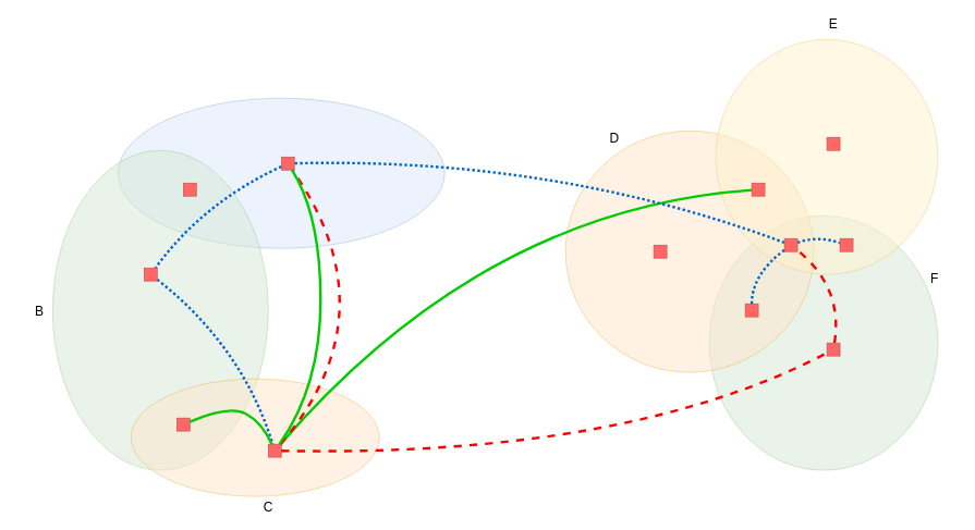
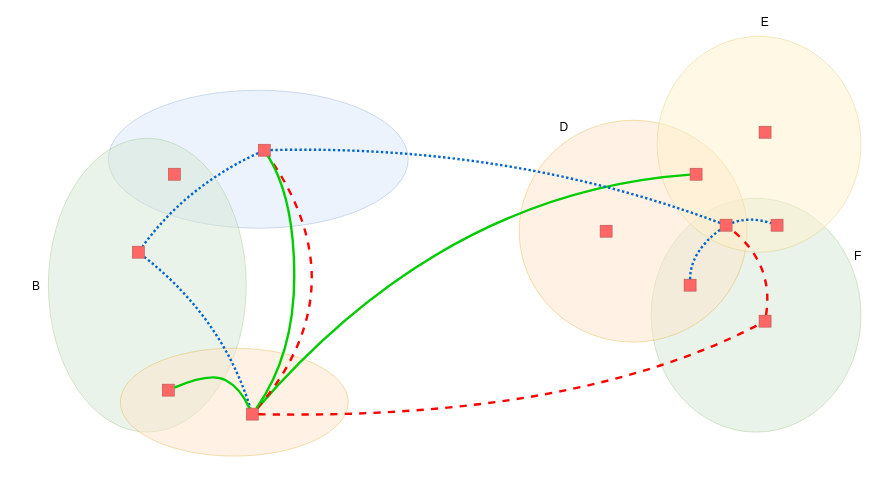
  <mxCell id="0" style=";html=1;" />
  <mxCell id="1" style=";html=1;" parent="0" />
  <mxCell id="2" value="" style="ellipse;whiteSpace=wrap;html=1;rounded=0;shadow=0;strokeWidth=1;fillColor=#dae8fc;fontSize=24;align=right;strokeColor=#6c8ebf;opacity=50;" parent="1" vertex="1"><mxGeometry x="180" y="150" width="500" height="230" as="geometry" /></mxCell>
  <mxCell id="3" value="" style="ellipse;whiteSpace=wrap;html=1;rounded=0;shadow=0;strokeWidth=1;fillColor=#d5e8d4;fontSize=24;align=right;strokeColor=#82b366;opacity=50;" parent="1" vertex="1"><mxGeometry x="80" y="230" width="330" height="490" as="geometry" /></mxCell>
  <mxCell id="4" value="" style="ellipse;whiteSpace=wrap;html=1;rounded=0;shadow=0;strokeWidth=1;fillColor=#ffe6cc;fontSize=24;align=right;strokeColor=#d79b00;opacity=50;" parent="1" vertex="1"><mxGeometry x="200" y="580" width="380" height="180" as="geometry" /></mxCell>
  <mxCell id="5" value="" style="ellipse;whiteSpace=wrap;html=1;rounded=0;shadow=0;strokeWidth=1;fillColor=#d5e8d4;fontSize=24;align=right;strokeColor=#82b366;opacity=50;" parent="1" vertex="1"><mxGeometry x="1085" y="330" width="350" height="390" as="geometry" /></mxCell>
  <mxCell id="6" value="" style="ellipse;whiteSpace=wrap;html=1;rounded=0;shadow=0;strokeWidth=1;fillColor=#ffe6cc;fontSize=24;align=right;strokeColor=#d79b00;opacity=50;" parent="1" vertex="1"><mxGeometry x="865" y="200" width="380" height="370" as="geometry" /></mxCell>
  <mxCell id="7" value="" style="ellipse;whiteSpace=wrap;html=1;rounded=0;shadow=0;strokeWidth=1;fillColor=#fff2cc;fontSize=24;align=right;strokeColor=#d6b656;opacity=50;" parent="1" vertex="1"><mxGeometry x="1095" y="60" width="340" height="360" as="geometry" /></mxCell>
  <mxCell id="8" style="edgeStyle=none;curved=1;html=1;endArrow=none;endFill=0;strokeColor=#0066CC;strokeWidth=4;fontSize=24;dashed=1;dashPattern=1 1;" parent="1" source="9" target="12" edge="1"><mxGeometry relative="1" as="geometry"><Array as="points"><mxPoint x="310" y="310" /></Array></mxGeometry></mxCell>
  <mxCell id="9" value="" style="whiteSpace=wrap;html=1;rounded=0;shadow=0;strokeWidth=1;fillColor=#FF6666;fontSize=24;align=right;strokeColor=#b85450;" parent="1" vertex="1"><mxGeometry x="430" y="240" width="20" height="20" as="geometry" /></mxCell>
  <mxCell id="10" value="" style="whiteSpace=wrap;html=1;rounded=0;shadow=0;strokeWidth=1;fillColor=#FF6666;fontSize=24;align=right;strokeColor=#b85450;" parent="1" vertex="1"><mxGeometry x="280" y="280" width="20" height="20" as="geometry" /></mxCell>
  <mxCell id="11" style="edgeStyle=none;curved=1;html=1;endArrow=none;endFill=0;strokeColor=#0066CC;strokeWidth=4;fontSize=24;dashed=1;dashPattern=1 1;" parent="1" source="12" target="15" edge="1"><mxGeometry relative="1" as="geometry"><Array as="points"><mxPoint x="370" y="530" /></Array></mxGeometry></mxCell>
  <mxCell id="12" value="" style="whiteSpace=wrap;html=1;rounded=0;shadow=0;strokeWidth=1;fillColor=#FF6666;fontSize=24;align=right;strokeColor=#b85450;" parent="1" vertex="1"><mxGeometry x="220" y="410" width="20" height="20" as="geometry" /></mxCell>
  <mxCell id="13" value="" style="whiteSpace=wrap;html=1;rounded=0;shadow=0;strokeWidth=1;fillColor=#FF6666;fontSize=24;align=right;strokeColor=#b85450;" parent="1" vertex="1"><mxGeometry x="270" y="640" width="20" height="20" as="geometry" /></mxCell>
  <mxCell id="14" style="edgeStyle=none;curved=1;html=1;endArrow=none;endFill=0;fontSize=24;strokeWidth=4;strokeColor=#00CC00;" parent="1" source="15" target="26" edge="1"><mxGeometry relative="1" as="geometry"><Array as="points"><mxPoint x="740" y="320" /></Array></mxGeometry></mxCell>
  <mxCell id="15" value="" style="whiteSpace=wrap;html=1;rounded=0;shadow=0;strokeWidth=1;fillColor=#FF6666;fontSize=24;align=right;strokeColor=#b85450;" parent="1" vertex="1"><mxGeometry x="410" y="680" width="20" height="20" as="geometry" /></mxCell>
  <mxCell id="16" style="edgeStyle=none;curved=1;html=1;endArrow=none;endFill=0;strokeColor=#FF0000;strokeWidth=4;fontSize=24;dashed=1;" parent="1" source="15" target="19" edge="1"><mxGeometry relative="1" as="geometry"><mxPoint x="1440" y="620" as="targetPoint" /><Array as="points"><mxPoint x="960" y="700" /></Array><mxPoint x="670" y="670" as="sourcePoint" /></mxGeometry></mxCell>
  <mxCell id="17" style="edgeStyle=none;curved=1;html=1;endArrow=none;endFill=0;strokeColor=#FF0000;strokeWidth=4;fontSize=24;dashed=1;" parent="1" source="15" target="9" edge="1"><mxGeometry relative="1" as="geometry"><Array as="points"><mxPoint x="600" y="480" /></Array><mxPoint x="1059.744" y="880" as="sourcePoint" /></mxGeometry></mxCell>
  <mxCell id="18" style="edgeStyle=none;curved=1;html=1;endArrow=none;endFill=0;strokeColor=#FF0000;strokeWidth=4;fontSize=24;dashed=1;" parent="1" source="19" target="24" edge="1"><mxGeometry relative="1" as="geometry"><Array as="points"><mxPoint x="1290" y="440" /></Array></mxGeometry></mxCell>
  <mxCell id="19" value="" style="whiteSpace=wrap;html=1;rounded=0;shadow=0;strokeWidth=1;fillColor=#FF6666;fontSize=24;align=right;strokeColor=#b85450;" parent="1" vertex="1"><mxGeometry x="1265" y="525" width="20" height="20" as="geometry" /></mxCell>
  <mxCell id="20" value="" style="whiteSpace=wrap;html=1;rounded=0;shadow=0;strokeWidth=1;fillColor=#FF6666;fontSize=24;align=right;strokeColor=#b85450;" parent="1" vertex="1"><mxGeometry x="1140" y="465" width="20" height="20" as="geometry" /></mxCell>
  <mxCell id="21" style="edgeStyle=none;curved=1;html=1;entryX=0.5;entryY=0;endArrow=none;endFill=0;strokeColor=#0066CC;strokeWidth=4;fontSize=24;dashed=1;dashPattern=1 1;" parent="1" source="24" target="20" edge="1"><mxGeometry relative="1" as="geometry"><Array as="points"><mxPoint x="1150" y="420" /></Array></mxGeometry></mxCell>
  <mxCell id="22" style="edgeStyle=none;curved=1;html=1;endArrow=none;endFill=0;strokeColor=#0066CC;strokeWidth=4;fontSize=24;dashed=1;dashPattern=1 1;" parent="1" source="24" target="25" edge="1"><mxGeometry relative="1" as="geometry"><Array as="points"><mxPoint x="1250" y="360" /></Array></mxGeometry></mxCell>
  <mxCell id="23" style="edgeStyle=none;curved=1;html=1;endArrow=none;endFill=0;strokeColor=#0066CC;strokeWidth=4;fontSize=24;dashed=1;dashPattern=1 1;" parent="1" source="24" target="9" edge="1"><mxGeometry relative="1" as="geometry"><mxPoint x="730" y="360" as="targetPoint" /><Array as="points"><mxPoint x="850" y="240" /></Array></mxGeometry></mxCell>
  <mxCell id="24" value="" style="whiteSpace=wrap;html=1;rounded=0;shadow=0;strokeWidth=1;fillColor=#FF6666;fontSize=24;align=right;strokeColor=#b85450;" parent="1" vertex="1"><mxGeometry x="1200" y="365" width="20" height="20" as="geometry" /></mxCell>
  <mxCell id="25" value="" style="whiteSpace=wrap;html=1;rounded=0;shadow=0;strokeWidth=1;fillColor=#FF6666;fontSize=24;align=right;strokeColor=#b85450;" parent="1" vertex="1"><mxGeometry x="1285" y="365" width="20" height="20" as="geometry" /></mxCell>
  <mxCell id="26" value="" style="whiteSpace=wrap;html=1;rounded=0;shadow=0;strokeWidth=1;fillColor=#FF6666;fontSize=24;align=right;strokeColor=#b85450;" parent="1" vertex="1"><mxGeometry x="1150" y="280" width="20" height="20" as="geometry" /></mxCell>
  <mxCell id="27" value="" style="whiteSpace=wrap;html=1;rounded=0;shadow=0;strokeWidth=1;fillColor=#FF6666;fontSize=24;align=right;strokeColor=#b85450;" parent="1" vertex="1"><mxGeometry x="1265" y="210" width="20" height="20" as="geometry" /></mxCell>
  <mxCell id="28" value="" style="whiteSpace=wrap;html=1;rounded=0;shadow=0;strokeWidth=1;fillColor=#FF6666;fontSize=24;align=right;strokeColor=#b85450;" parent="1" vertex="1"><mxGeometry x="1000" y="375" width="20" height="20" as="geometry" /></mxCell>
  <mxCell id="29" value="" style="curved=1;endArrow=none;html=1;fontSize=24;fontColor=#000000;endFill=0;strokeWidth=4;strokeColor=#00CC00;" parent="1" source="9" target="15" edge="1"><mxGeometry width="50" height="50" relative="1" as="geometry"><mxPoint x="640" y="550" as="sourcePoint" /><mxPoint x="760" y="340" as="targetPoint" /><Array as="points"><mxPoint x="490" y="330" /><mxPoint x="490" y="590" /></Array></mxGeometry></mxCell>
  <mxCell id="30" value="" style="curved=1;endArrow=none;html=1;fontSize=24;endFill=0;strokeWidth=4;strokeColor=#00CC00;" parent="1" source="13" target="15" edge="1"><mxGeometry width="50" height="50" relative="1" as="geometry"><mxPoint x="260" y="810" as="sourcePoint" /><mxPoint x="310" y="760" as="targetPoint" /><Array as="points"><mxPoint x="350" y="620" /><mxPoint x="400" y="646" /></Array></mxGeometry></mxCell>
  <mxCell id="31" value="B" style="text;html=1;strokeColor=none;fillColor=none;align=center;verticalAlign=middle;whiteSpace=wrap;rounded=0;shadow=0;fontSize=20;" parent="1" vertex="1"><mxGeometry x="20" y="460" width="80" height="30" as="geometry" /></mxCell>
- <mxCell id="32" value="C" style="text;html=1;strokeColor=none;fillColor=none;align=center;verticalAlign=middle;whiteSpace=wrap;rounded=0;shadow=0;fontSize=20;" parent="1" vertex="1"><mxGeometry x="370" y="760" width="80" height="30" as="geometry" /></mxCell>
  <mxCell id="33" value="D" style="text;html=1;strokeColor=none;fillColor=none;align=center;verticalAlign=middle;whiteSpace=wrap;rounded=0;shadow=0;fontSize=20;" parent="1" vertex="1"><mxGeometry x="900" y="195" width="80" height="30" as="geometry" /></mxCell>
  <mxCell id="34" value="E" style="text;html=1;strokeColor=none;fillColor=none;align=center;verticalAlign=middle;whiteSpace=wrap;rounded=0;shadow=0;fontSize=20;" parent="1" vertex="1"><mxGeometry x="1235" y="20" width="80" height="30" as="geometry" /></mxCell>
  <mxCell id="35" value="F" style="text;html=1;strokeColor=none;fillColor=none;align=center;verticalAlign=middle;whiteSpace=wrap;rounded=0;shadow=0;fontSize=20;" parent="1" vertex="1"><mxGeometry x="1390" y="410" width="80" height="30" as="geometry" /></mxCell>
